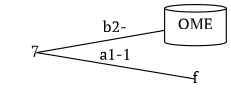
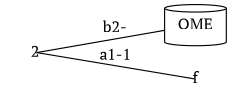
  graph {
    fontname="PT Serif"
    nodesep=0.05
    rankdir=LR
    ranksep=0.8
    splines=false
    node [fixedsize=true fontname="PT Serif" labelfontsize=12 scale=true shape=none]
    edge [fontname="PT Serif" labelangle=320.0 labeldistance=1.2 labelfontsize=12 tailclip=false]
    n1 [label=OME shape=cylinder]
    n2 [height=0.7 label=f]
-   2 [height=0.7 label=7]
+   2 [height=0.7]
    2 -- n1 [headclip=true label="b2-"]
    2 -- n2 [headclip=false label="a1-1"]
  }
